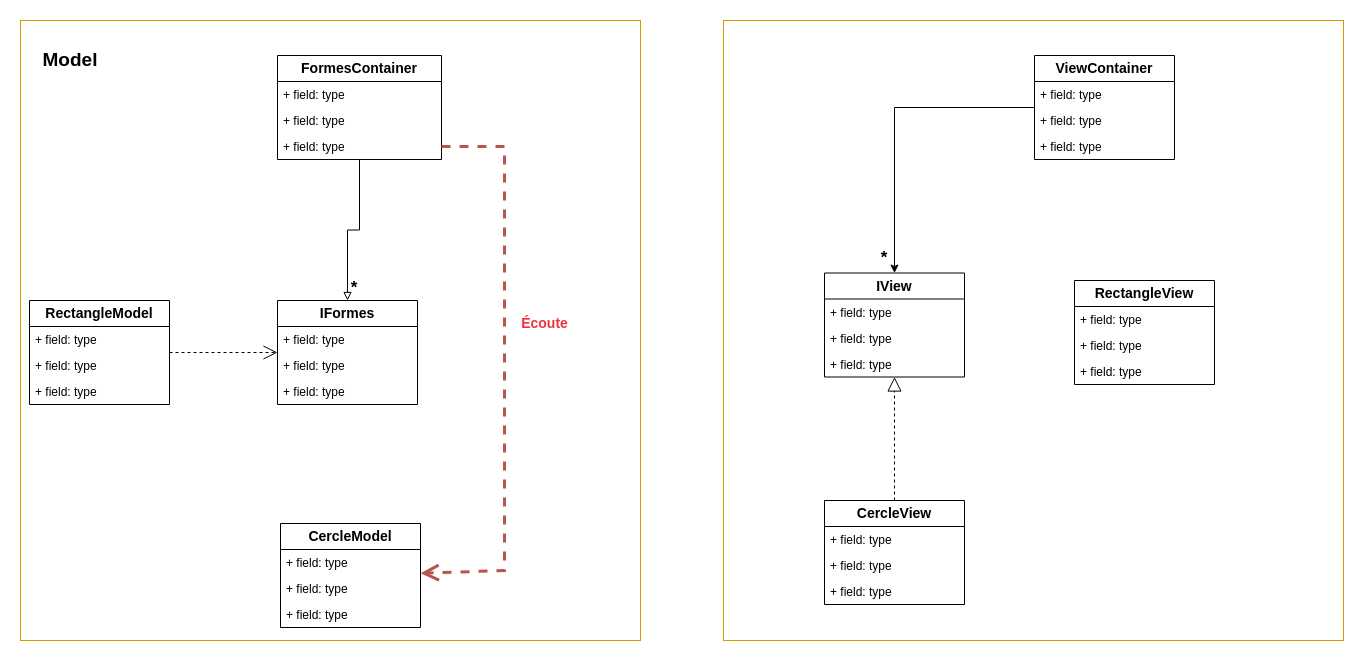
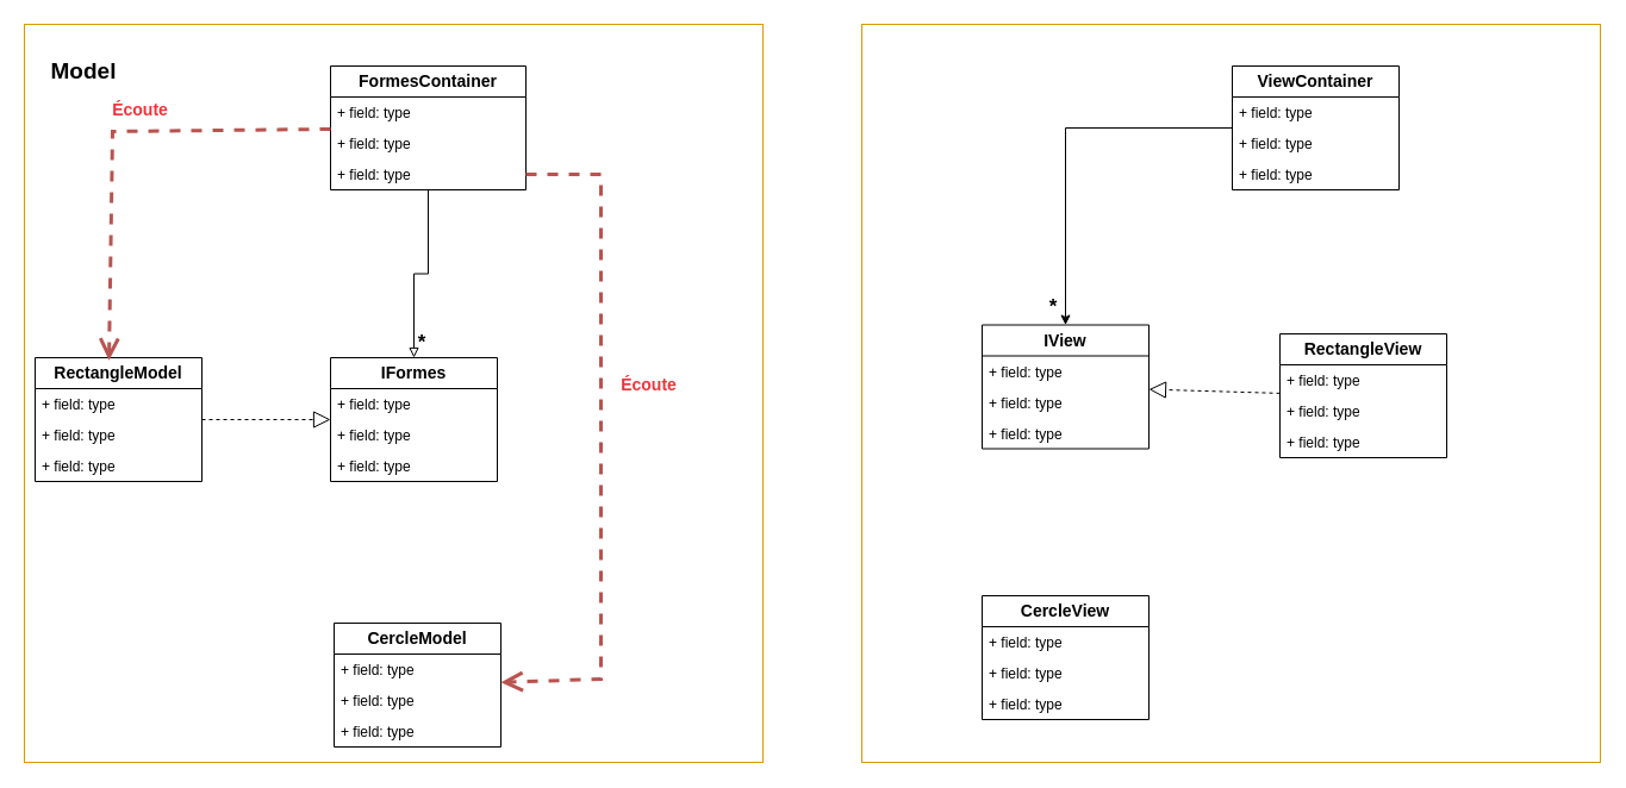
  <mxCell id="0" />
  <mxCell id="1" parent="0" />
  <mxCell id="2" value="" style="whiteSpace=wrap;html=1;aspect=fixed;glass=1;rounded=0;shadow=0;fillColor=none;strokeColor=#d79b00;fontStyle=1;fontSize=14;" vertex="1" parent="1"><mxGeometry x="723" y="20" width="620" height="620" as="geometry" /></mxCell>
  <mxCell id="3" value="" style="whiteSpace=wrap;html=1;aspect=fixed;glass=1;rounded=0;shadow=0;fillColor=none;strokeColor=#d79b00;" vertex="1" parent="1"><mxGeometry x="20" y="20" width="620" height="620" as="geometry" /></mxCell>
  <mxCell id="4" value="IFormes" style="swimlane;fontStyle=1;childLayout=stackLayout;horizontal=1;startSize=26;fillColor=none;horizontalStack=0;resizeParent=1;resizeParentMax=0;resizeLast=0;collapsible=1;marginBottom=0;whiteSpace=wrap;html=1;fontSize=14;" vertex="1" parent="1"><mxGeometry x="277" y="300" width="140" height="104" as="geometry" /></mxCell>
  <mxCell id="5" value="+ field: type" style="text;strokeColor=none;fillColor=none;align=left;verticalAlign=top;spacingLeft=4;spacingRight=4;overflow=hidden;rotatable=0;points=[[0,0.5],[1,0.5]];portConstraint=eastwest;whiteSpace=wrap;html=1;" vertex="1" parent="4"><mxGeometry y="26" width="140" height="26" as="geometry" /></mxCell>
  <mxCell id="6" value="+ field: type" style="text;strokeColor=none;fillColor=none;align=left;verticalAlign=top;spacingLeft=4;spacingRight=4;overflow=hidden;rotatable=0;points=[[0,0.5],[1,0.5]];portConstraint=eastwest;whiteSpace=wrap;html=1;" vertex="1" parent="4"><mxGeometry y="52" width="140" height="26" as="geometry" /></mxCell>
  <mxCell id="7" value="+ field: type" style="text;strokeColor=none;fillColor=none;align=left;verticalAlign=top;spacingLeft=4;spacingRight=4;overflow=hidden;rotatable=0;points=[[0,0.5],[1,0.5]];portConstraint=eastwest;whiteSpace=wrap;html=1;" vertex="1" parent="4"><mxGeometry y="78" width="140" height="26" as="geometry" /></mxCell>
  <mxCell id="8" value="RectangleModel" style="swimlane;fontStyle=1;childLayout=stackLayout;horizontal=1;startSize=26;fillColor=none;horizontalStack=0;resizeParent=1;resizeParentMax=0;resizeLast=0;collapsible=1;marginBottom=0;whiteSpace=wrap;html=1;fontSize=14;" vertex="1" parent="1"><mxGeometry x="29" y="300" width="140" height="104" as="geometry" /></mxCell>
  <mxCell id="9" value="+ field: type" style="text;strokeColor=none;fillColor=none;align=left;verticalAlign=top;spacingLeft=4;spacingRight=4;overflow=hidden;rotatable=0;points=[[0,0.5],[1,0.5]];portConstraint=eastwest;whiteSpace=wrap;html=1;" vertex="1" parent="8"><mxGeometry y="26" width="140" height="26" as="geometry" /></mxCell>
  <mxCell id="10" value="+ field: type" style="text;strokeColor=none;fillColor=none;align=left;verticalAlign=top;spacingLeft=4;spacingRight=4;overflow=hidden;rotatable=0;points=[[0,0.5],[1,0.5]];portConstraint=eastwest;whiteSpace=wrap;html=1;" vertex="1" parent="8"><mxGeometry y="52" width="140" height="26" as="geometry" /></mxCell>
  <mxCell id="11" value="+ field: type" style="text;strokeColor=none;fillColor=none;align=left;verticalAlign=top;spacingLeft=4;spacingRight=4;overflow=hidden;rotatable=0;points=[[0,0.5],[1,0.5]];portConstraint=eastwest;whiteSpace=wrap;html=1;" vertex="1" parent="8"><mxGeometry y="78" width="140" height="26" as="geometry" /></mxCell>
  <mxCell id="12" style="edgeStyle=orthogonalEdgeStyle;rounded=0;orthogonalLoop=1;jettySize=auto;html=1;endArrow=block;endFill=0;" edge="1" source="13" target="4" parent="1"><mxGeometry relative="1" as="geometry" /></mxCell>
  <mxCell id="13" value="FormesContainer" style="swimlane;fontStyle=1;childLayout=stackLayout;horizontal=1;startSize=26;fillColor=none;horizontalStack=0;resizeParent=1;resizeParentMax=0;resizeLast=0;collapsible=1;marginBottom=0;whiteSpace=wrap;html=1;fontSize=14;" vertex="1" parent="1"><mxGeometry x="277" y="55" width="164" height="104" as="geometry" /></mxCell>
  <mxCell id="14" value="+ field: type" style="text;strokeColor=none;fillColor=none;align=left;verticalAlign=top;spacingLeft=4;spacingRight=4;overflow=hidden;rotatable=0;points=[[0,0.5],[1,0.5]];portConstraint=eastwest;whiteSpace=wrap;html=1;" vertex="1" parent="13"><mxGeometry y="26" width="164" height="26" as="geometry" /></mxCell>
  <mxCell id="15" value="+ field: type" style="text;strokeColor=none;fillColor=none;align=left;verticalAlign=top;spacingLeft=4;spacingRight=4;overflow=hidden;rotatable=0;points=[[0,0.5],[1,0.5]];portConstraint=eastwest;whiteSpace=wrap;html=1;" vertex="1" parent="13"><mxGeometry y="52" width="164" height="26" as="geometry" /></mxCell>
  <mxCell id="16" value="+ field: type" style="text;strokeColor=none;fillColor=none;align=left;verticalAlign=top;spacingLeft=4;spacingRight=4;overflow=hidden;rotatable=0;points=[[0,0.5],[1,0.5]];portConstraint=eastwest;whiteSpace=wrap;html=1;" vertex="1" parent="13"><mxGeometry y="78" width="164" height="26" as="geometry" /></mxCell>
  <mxCell id="17" value="CercleModel" style="swimlane;fontStyle=1;childLayout=stackLayout;horizontal=1;startSize=26;fillColor=none;horizontalStack=0;resizeParent=1;resizeParentMax=0;resizeLast=0;collapsible=1;marginBottom=0;whiteSpace=wrap;html=1;fontSize=14;" vertex="1" parent="1"><mxGeometry x="280" y="523" width="140" height="104" as="geometry" /></mxCell>
  <mxCell id="18" value="+ field: type" style="text;strokeColor=none;fillColor=none;align=left;verticalAlign=top;spacingLeft=4;spacingRight=4;overflow=hidden;rotatable=0;points=[[0,0.5],[1,0.5]];portConstraint=eastwest;whiteSpace=wrap;html=1;" vertex="1" parent="17"><mxGeometry y="26" width="140" height="26" as="geometry" /></mxCell>
  <mxCell id="19" value="+ field: type" style="text;strokeColor=none;fillColor=none;align=left;verticalAlign=top;spacingLeft=4;spacingRight=4;overflow=hidden;rotatable=0;points=[[0,0.5],[1,0.5]];portConstraint=eastwest;whiteSpace=wrap;html=1;" vertex="1" parent="17"><mxGeometry y="52" width="140" height="26" as="geometry" /></mxCell>
  <mxCell id="20" value="+ field: type" style="text;strokeColor=none;fillColor=none;align=left;verticalAlign=top;spacingLeft=4;spacingRight=4;overflow=hidden;rotatable=0;points=[[0,0.5],[1,0.5]];portConstraint=eastwest;whiteSpace=wrap;html=1;" vertex="1" parent="17"><mxGeometry y="78" width="140" height="26" as="geometry" /></mxCell>
- <mxCell id="21" value="" style="endArrow=open;dashed=1;endFill=0;endSize=12;html=1;rounded=0;" edge="1" source="8" target="4" parent="1"><mxGeometry width="160" relative="1" as="geometry"><mxPoint x="373" y="570" as="sourcePoint" /><mxPoint x="406" y="434" as="targetPoint" /></mxGeometry></mxCell>
+ <mxCell id="21" value="" style="endArrow=block;dashed=1;endFill=0;endSize=12;html=1;rounded=0;" edge="1" source="8" target="4" parent="1"><mxGeometry width="160" relative="1" as="geometry"><mxPoint x="373" y="570" as="sourcePoint" /><mxPoint x="406" y="434" as="targetPoint" /></mxGeometry></mxCell>
  <mxCell id="22" value="&lt;b&gt;&lt;font style=&quot;font-size: 19px;&quot;&gt;Model&lt;/font&gt;&lt;/b&gt;" style="text;html=1;align=center;verticalAlign=middle;whiteSpace=wrap;rounded=0;fontFamily=Helvetica;fontSize=12;fontColor=default;" vertex="1" parent="1"><mxGeometry x="40" y="45" width="60" height="30" as="geometry" /></mxCell>
  <mxCell id="23" value="IView" style="swimlane;fontStyle=1;childLayout=stackLayout;horizontal=1;startSize=26;fillColor=none;horizontalStack=0;resizeParent=1;resizeParentMax=0;resizeLast=0;collapsible=1;marginBottom=0;whiteSpace=wrap;html=1;fontSize=14;" vertex="1" parent="1"><mxGeometry x="824" y="272.5" width="140" height="104" as="geometry" /></mxCell>
  <mxCell id="24" value="+ field: type" style="text;strokeColor=none;fillColor=none;align=left;verticalAlign=top;spacingLeft=4;spacingRight=4;overflow=hidden;rotatable=0;points=[[0,0.5],[1,0.5]];portConstraint=eastwest;whiteSpace=wrap;html=1;" vertex="1" parent="23"><mxGeometry y="26" width="140" height="26" as="geometry" /></mxCell>
  <mxCell id="25" value="+ field: type" style="text;strokeColor=none;fillColor=none;align=left;verticalAlign=top;spacingLeft=4;spacingRight=4;overflow=hidden;rotatable=0;points=[[0,0.5],[1,0.5]];portConstraint=eastwest;whiteSpace=wrap;html=1;" vertex="1" parent="23"><mxGeometry y="52" width="140" height="26" as="geometry" /></mxCell>
  <mxCell id="26" value="+ field: type" style="text;strokeColor=none;fillColor=none;align=left;verticalAlign=top;spacingLeft=4;spacingRight=4;overflow=hidden;rotatable=0;points=[[0,0.5],[1,0.5]];portConstraint=eastwest;whiteSpace=wrap;html=1;" vertex="1" parent="23"><mxGeometry y="78" width="140" height="26" as="geometry" /></mxCell>
  <mxCell id="27" value="RectangleView" style="swimlane;fontStyle=1;childLayout=stackLayout;horizontal=1;startSize=26;fillColor=none;horizontalStack=0;resizeParent=1;resizeParentMax=0;resizeLast=0;collapsible=1;marginBottom=0;whiteSpace=wrap;html=1;fontSize=14;" vertex="1" parent="1"><mxGeometry x="1074" y="280" width="140" height="104" as="geometry" /></mxCell>
  <mxCell id="28" value="+ field: type" style="text;strokeColor=none;fillColor=none;align=left;verticalAlign=top;spacingLeft=4;spacingRight=4;overflow=hidden;rotatable=0;points=[[0,0.5],[1,0.5]];portConstraint=eastwest;whiteSpace=wrap;html=1;" vertex="1" parent="27"><mxGeometry y="26" width="140" height="26" as="geometry" /></mxCell>
  <mxCell id="29" value="+ field: type" style="text;strokeColor=none;fillColor=none;align=left;verticalAlign=top;spacingLeft=4;spacingRight=4;overflow=hidden;rotatable=0;points=[[0,0.5],[1,0.5]];portConstraint=eastwest;whiteSpace=wrap;html=1;" vertex="1" parent="27"><mxGeometry y="52" width="140" height="26" as="geometry" /></mxCell>
  <mxCell id="30" value="+ field: type" style="text;strokeColor=none;fillColor=none;align=left;verticalAlign=top;spacingLeft=4;spacingRight=4;overflow=hidden;rotatable=0;points=[[0,0.5],[1,0.5]];portConstraint=eastwest;whiteSpace=wrap;html=1;" vertex="1" parent="27"><mxGeometry y="78" width="140" height="26" as="geometry" /></mxCell>
  <mxCell id="31" style="edgeStyle=orthogonalEdgeStyle;rounded=0;orthogonalLoop=1;jettySize=auto;html=1;" edge="1" source="32" target="23" parent="1"><mxGeometry relative="1" as="geometry" /></mxCell>
  <mxCell id="32" value="ViewContainer" style="swimlane;fontStyle=1;childLayout=stackLayout;horizontal=1;startSize=26;fillColor=none;horizontalStack=0;resizeParent=1;resizeParentMax=0;resizeLast=0;collapsible=1;marginBottom=0;whiteSpace=wrap;html=1;fontSize=14;" vertex="1" parent="1"><mxGeometry x="1034" y="55" width="140" height="104" as="geometry" /></mxCell>
  <mxCell id="33" value="+ field: type" style="text;strokeColor=none;fillColor=none;align=left;verticalAlign=top;spacingLeft=4;spacingRight=4;overflow=hidden;rotatable=0;points=[[0,0.5],[1,0.5]];portConstraint=eastwest;whiteSpace=wrap;html=1;" vertex="1" parent="32"><mxGeometry y="26" width="140" height="26" as="geometry" /></mxCell>
  <mxCell id="34" value="+ field: type" style="text;strokeColor=none;fillColor=none;align=left;verticalAlign=top;spacingLeft=4;spacingRight=4;overflow=hidden;rotatable=0;points=[[0,0.5],[1,0.5]];portConstraint=eastwest;whiteSpace=wrap;html=1;" vertex="1" parent="32"><mxGeometry y="52" width="140" height="26" as="geometry" /></mxCell>
  <mxCell id="35" value="+ field: type" style="text;strokeColor=none;fillColor=none;align=left;verticalAlign=top;spacingLeft=4;spacingRight=4;overflow=hidden;rotatable=0;points=[[0,0.5],[1,0.5]];portConstraint=eastwest;whiteSpace=wrap;html=1;" vertex="1" parent="32"><mxGeometry y="78" width="140" height="26" as="geometry" /></mxCell>
  <mxCell id="36" value="CercleView" style="swimlane;fontStyle=1;childLayout=stackLayout;horizontal=1;startSize=26;fillColor=none;horizontalStack=0;resizeParent=1;resizeParentMax=0;resizeLast=0;collapsible=1;marginBottom=0;whiteSpace=wrap;html=1;fontSize=14;" vertex="1" parent="1"><mxGeometry x="824" y="500" width="140" height="104" as="geometry" /></mxCell>
  <mxCell id="37" value="+ field: type" style="text;strokeColor=none;fillColor=none;align=left;verticalAlign=top;spacingLeft=4;spacingRight=4;overflow=hidden;rotatable=0;points=[[0,0.5],[1,0.5]];portConstraint=eastwest;whiteSpace=wrap;html=1;" vertex="1" parent="36"><mxGeometry y="26" width="140" height="26" as="geometry" /></mxCell>
  <mxCell id="38" value="+ field: type" style="text;strokeColor=none;fillColor=none;align=left;verticalAlign=top;spacingLeft=4;spacingRight=4;overflow=hidden;rotatable=0;points=[[0,0.5],[1,0.5]];portConstraint=eastwest;whiteSpace=wrap;html=1;" vertex="1" parent="36"><mxGeometry y="52" width="140" height="26" as="geometry" /></mxCell>
  <mxCell id="39" value="+ field: type" style="text;strokeColor=none;fillColor=none;align=left;verticalAlign=top;spacingLeft=4;spacingRight=4;overflow=hidden;rotatable=0;points=[[0,0.5],[1,0.5]];portConstraint=eastwest;whiteSpace=wrap;html=1;" vertex="1" parent="36"><mxGeometry y="78" width="140" height="26" as="geometry" /></mxCell>
- <mxCell id="40" value="" style="endArrow=block;dashed=1;endFill=0;endSize=12;html=1;rounded=0;exitX=0.5;exitY=0;exitDx=0;exitDy=0;" edge="1" source="36" target="23" parent="1"><mxGeometry width="160" relative="1" as="geometry"><mxPoint x="1535" y="571" as="sourcePoint" /><mxPoint x="1695" y="571" as="targetPoint" /></mxGeometry></mxCell>
+ <mxCell id="41" value="" style="endArrow=block;dashed=1;endFill=0;endSize=12;html=1;rounded=0;" edge="1" source="27" target="23" parent="1"><mxGeometry width="160" relative="1" as="geometry"><mxPoint x="1118" y="531" as="sourcePoint" /><mxPoint x="1151" y="395" as="targetPoint" /></mxGeometry></mxCell>
  <mxCell id="42" value="&lt;b&gt;&lt;font style=&quot;font-size: 17px;&quot;&gt;*&lt;/font&gt;&lt;/b&gt;" style="text;html=1;align=center;verticalAlign=middle;whiteSpace=wrap;rounded=0;fontFamily=Helvetica;fontSize=12;fontColor=default;" vertex="1" parent="1"><mxGeometry x="344" y="272.5" width="20" height="30" as="geometry" /></mxCell>
  <mxCell id="43" value="&lt;b&gt;&lt;font style=&quot;font-size: 17px;&quot;&gt;*&lt;/font&gt;&lt;/b&gt;" style="text;html=1;align=center;verticalAlign=middle;whiteSpace=wrap;rounded=0;fontFamily=Helvetica;fontSize=12;fontColor=default;" vertex="1" parent="1"><mxGeometry x="874" y="242.5" width="20" height="30" as="geometry" /></mxCell>
+ <mxCell id="44" value="&lt;b&gt;&lt;font color=&quot;#ed333b&quot; style=&quot;font-size: 14px;&quot;&gt;Écoute&lt;/font&gt;&lt;/b&gt;" style="endArrow=open;endSize=12;dashed=1;html=1;rounded=0;fontFamily=Helvetica;fontSize=12;fontColor=default;fillColor=#f8cecc;strokeColor=#b85450;strokeWidth=3;entryX=0.443;entryY=0.021;entryDx=0;entryDy=0;entryPerimeter=0;" edge="1" parent="1" source="13" target="8"><mxGeometry x="-0.153" y="-18" width="160" relative="1" as="geometry"><mxPoint x="1044" y="117" as="sourcePoint" /><mxPoint x="454" y="118.037" as="targetPoint" /><Array as="points"><mxPoint x="94" y="110" /></Array><mxPoint x="-1" as="offset" /></mxGeometry></mxCell>
  <mxCell id="45" value="&lt;b&gt;&lt;font color=&quot;#ed333b&quot; style=&quot;font-size: 14px;&quot;&gt;Écoute&lt;/font&gt;&lt;/b&gt;" style="endArrow=open;endSize=12;dashed=1;html=1;rounded=0;fontFamily=Helvetica;fontSize=12;fontColor=default;fillColor=#f8cecc;strokeColor=#b85450;strokeWidth=3;" edge="1" parent="1" source="16" target="17"><mxGeometry x="-0.158" y="40" width="160" relative="1" as="geometry"><mxPoint x="654" y="400" as="sourcePoint" /><mxPoint x="464" y="594" as="targetPoint" /><Array as="points"><mxPoint x="504" y="146" /><mxPoint x="504" y="410" /><mxPoint x="504" y="570" /></Array><mxPoint as="offset" /></mxGeometry></mxCell>
